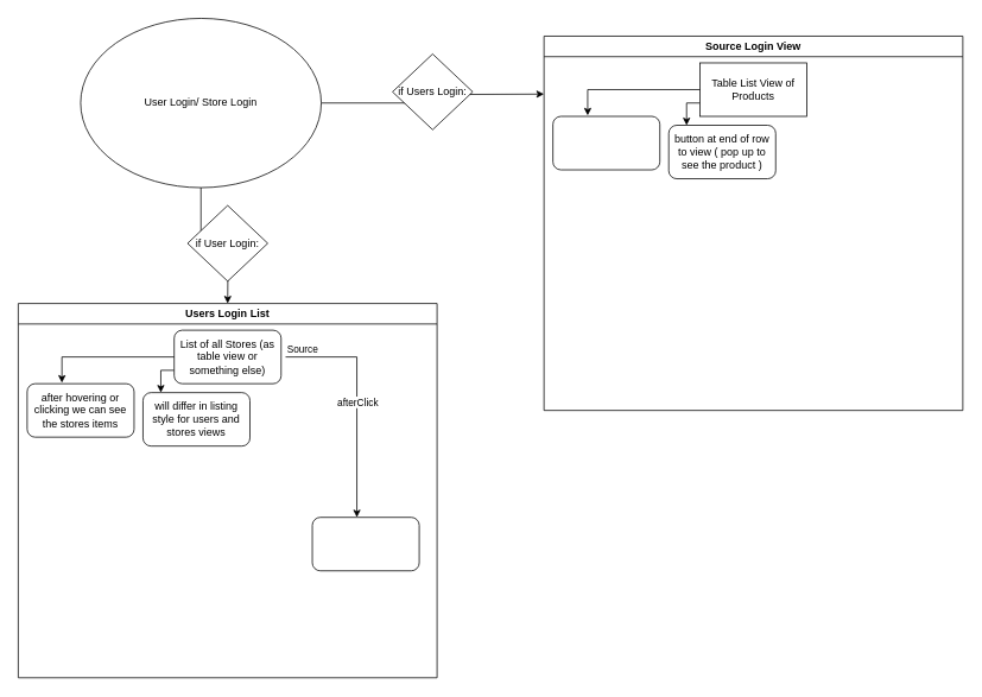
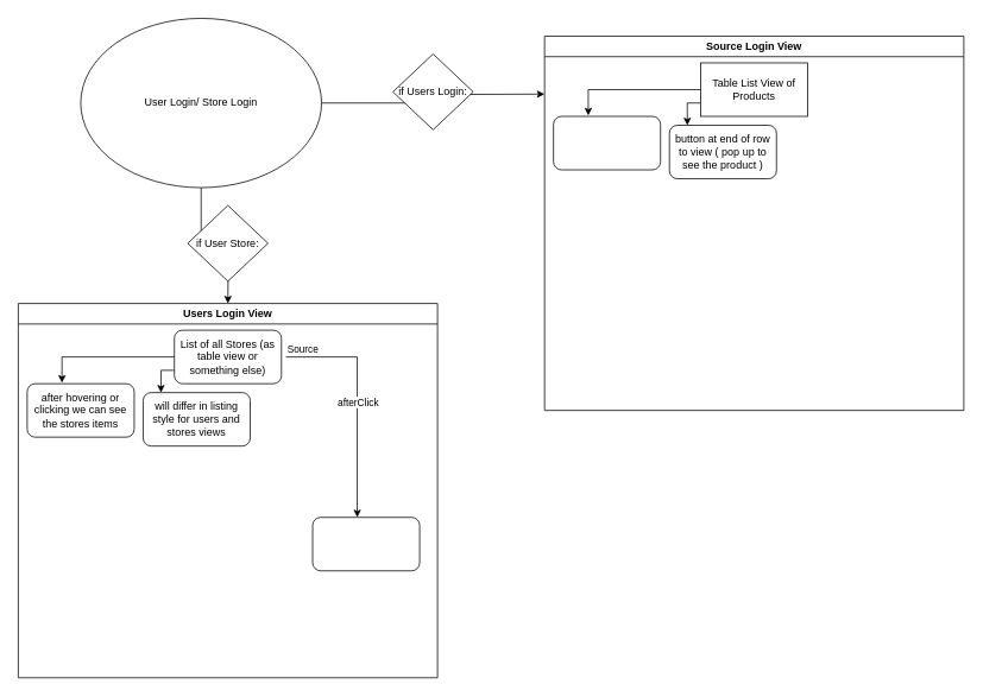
  <mxCell id="0" />
  <mxCell id="1" parent="0" />
  <mxCell id="2" style="edgeStyle=orthogonalEdgeStyle;rounded=0;orthogonalLoop=1;jettySize=auto;html=1;exitX=1;exitY=0.5;exitDx=0;exitDy=0;" edge="1" parent="1" source="4"><mxGeometry relative="1" as="geometry"><mxPoint x="610" y="105" as="targetPoint" /></mxGeometry></mxCell>
  <mxCell id="3" style="edgeStyle=orthogonalEdgeStyle;rounded=0;orthogonalLoop=1;jettySize=auto;html=1;exitX=0.5;exitY=1;exitDx=0;exitDy=0;" edge="1" parent="1" source="4"><mxGeometry relative="1" as="geometry"><mxPoint x="255" y="340" as="targetPoint" /></mxGeometry></mxCell>
  <mxCell id="4" value="User Login/ Store Login" style="ellipse;whiteSpace=wrap;html=1;" vertex="1" parent="1"><mxGeometry x="90" y="20" width="270" height="190" as="geometry" /></mxCell>
  <mxCell id="5" value="&lt;div&gt;Source Login View&lt;/div&gt;" style="swimlane;whiteSpace=wrap;html=1;" vertex="1" parent="1"><mxGeometry x="610" y="40" width="470" height="420" as="geometry" /></mxCell>
  <mxCell id="6" value="" style="rounded=1;whiteSpace=wrap;html=1;" vertex="1" parent="5"><mxGeometry x="10" y="90" width="120" height="60" as="geometry" /></mxCell>
  <mxCell id="7" style="edgeStyle=orthogonalEdgeStyle;rounded=0;orthogonalLoop=1;jettySize=auto;html=1;exitX=0;exitY=0.75;exitDx=0;exitDy=0;" edge="1" parent="5" source="8"><mxGeometry relative="1" as="geometry"><mxPoint x="160" y="100" as="targetPoint" /></mxGeometry></mxCell>
  <mxCell id="8" value="Table List View of Products" style="whiteSpace=wrap;html=1;rounded=0;" vertex="1" parent="5"><mxGeometry x="175" y="30" width="120" height="60" as="geometry" /></mxCell>
  <mxCell id="9" style="edgeStyle=orthogonalEdgeStyle;rounded=0;orthogonalLoop=1;jettySize=auto;html=1;exitX=0;exitY=0.5;exitDx=0;exitDy=0;entryX=0.325;entryY=-0.017;entryDx=0;entryDy=0;entryPerimeter=0;" edge="1" parent="5" source="8" target="6"><mxGeometry relative="1" as="geometry"><mxPoint x="40" y="60" as="targetPoint" /></mxGeometry></mxCell>
  <mxCell id="10" value="" style="rounded=1;whiteSpace=wrap;html=1;" vertex="1" parent="5"><mxGeometry x="140" y="100" width="120" height="60" as="geometry" /></mxCell>
  <mxCell id="11" value="" style="rhombus;whiteSpace=wrap;html=1;" vertex="1" parent="1"><mxGeometry x="440" y="60" width="90" height="85" as="geometry" /></mxCell>
  <mxCell id="12" value="if Users Login:" style="text;html=1;whiteSpace=wrap;strokeColor=none;fillColor=none;align=center;verticalAlign=middle;rounded=0;" vertex="1" parent="1"><mxGeometry x="425" y="87.5" width="120" height="30" as="geometry" /></mxCell>
  <mxCell id="13" value="" style="rhombus;whiteSpace=wrap;html=1;" vertex="1" parent="1"><mxGeometry x="210" y="230" width="90" height="85" as="geometry" /></mxCell>
- <mxCell id="14" value="if User Login:" style="text;html=1;whiteSpace=wrap;strokeColor=none;fillColor=none;align=center;verticalAlign=middle;rounded=0;" vertex="1" parent="1"><mxGeometry x="205" y="257.5" width="100" height="30" as="geometry" /></mxCell>
+ <mxCell id="14" value="if User Store:" style="text;html=1;whiteSpace=wrap;strokeColor=none;fillColor=none;align=center;verticalAlign=middle;rounded=0;" vertex="1" parent="1"><mxGeometry x="205" y="257.5" width="100" height="30" as="geometry" /></mxCell>
  <mxCell id="15" value="button at end of row to view ( pop up to see the product )" style="text;html=1;whiteSpace=wrap;strokeColor=none;fillColor=none;align=center;verticalAlign=middle;rounded=0;" vertex="1" parent="1"><mxGeometry x="750" y="150" width="120" height="40" as="geometry" /></mxCell>
- <mxCell id="16" value="&lt;div&gt;Users Login List&lt;/div&gt;" style="swimlane;whiteSpace=wrap;html=1;" vertex="1" parent="1"><mxGeometry x="20" y="340" width="470" height="420" as="geometry" /></mxCell>
+ <mxCell id="16" value="&lt;div&gt;Users Login View&lt;/div&gt;" style="swimlane;whiteSpace=wrap;html=1;" vertex="1" parent="1"><mxGeometry x="20" y="340" width="470" height="420" as="geometry" /></mxCell>
  <mxCell id="17" value="" style="rounded=1;whiteSpace=wrap;html=1;" vertex="1" parent="16"><mxGeometry x="10" y="90" width="120" height="60" as="geometry" /></mxCell>
  <mxCell id="18" style="edgeStyle=orthogonalEdgeStyle;rounded=0;orthogonalLoop=1;jettySize=auto;html=1;exitX=0;exitY=0.75;exitDx=0;exitDy=0;" edge="1" parent="16" source="19"><mxGeometry relative="1" as="geometry"><mxPoint x="160" y="100" as="targetPoint" /></mxGeometry></mxCell>
  <mxCell id="19" value="List of all Stores (as table view or something else)" style="rounded=1;whiteSpace=wrap;html=1;" vertex="1" parent="16"><mxGeometry x="175" y="30" width="120" height="60" as="geometry" /></mxCell>
  <mxCell id="20" style="edgeStyle=orthogonalEdgeStyle;rounded=0;orthogonalLoop=1;jettySize=auto;html=1;exitX=0;exitY=0.5;exitDx=0;exitDy=0;entryX=0.325;entryY=-0.017;entryDx=0;entryDy=0;entryPerimeter=0;" edge="1" parent="16" source="19" target="17"><mxGeometry relative="1" as="geometry"><mxPoint x="40" y="60" as="targetPoint" /></mxGeometry></mxCell>
  <mxCell id="21" value="after hovering or clicking we can see the stores items" style="text;html=1;whiteSpace=wrap;strokeColor=none;fillColor=none;align=center;verticalAlign=middle;rounded=0;" vertex="1" parent="16"><mxGeometry x="10" y="100" width="120" height="40" as="geometry" /></mxCell>
  <mxCell id="22" value="will differ in listing style for users and stores views" style="rounded=1;whiteSpace=wrap;html=1;" vertex="1" parent="16"><mxGeometry x="140" y="100" width="120" height="60" as="geometry" /></mxCell>
  <mxCell id="23" value="" style="endArrow=classic;html=1;rounded=0;" edge="1" parent="16"><mxGeometry relative="1" as="geometry"><mxPoint x="300" y="60" as="sourcePoint" /><mxPoint x="380" y="240" as="targetPoint" /><Array as="points"><mxPoint x="380" y="60" /></Array></mxGeometry></mxCell>
  <mxCell id="24" value="&lt;div&gt;afterClick&lt;/div&gt;" style="edgeLabel;resizable=0;html=1;;align=center;verticalAlign=middle;" connectable="0" vertex="1" parent="23"><mxGeometry relative="1" as="geometry" /></mxCell>
  <mxCell id="25" value="Source" style="edgeLabel;resizable=0;html=1;;align=left;verticalAlign=bottom;" connectable="0" vertex="1" parent="23"><mxGeometry x="-1" relative="1" as="geometry" /></mxCell>
  <mxCell id="26" value="" style="rounded=1;whiteSpace=wrap;html=1;" vertex="1" parent="16"><mxGeometry x="330" y="240" width="120" height="60" as="geometry" /></mxCell>
